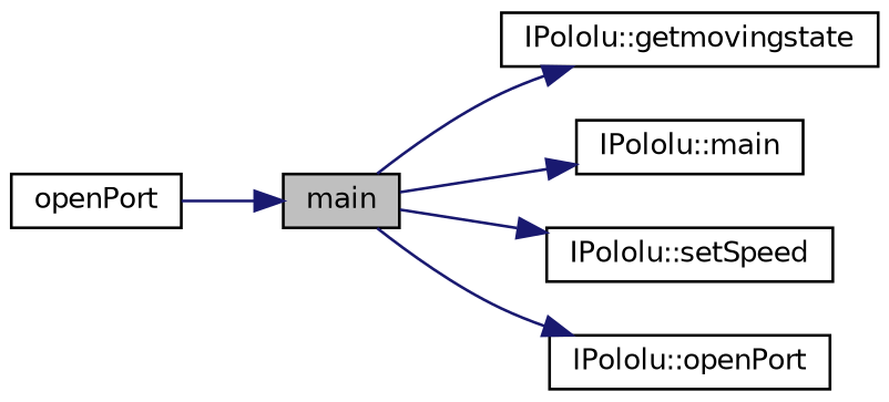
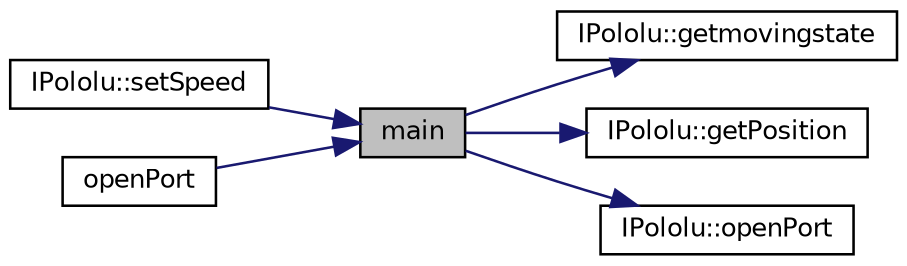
  digraph {
    rankdir=LR
    node [color=black fillcolor=white fontname=Helvetica fontsize=10 shape=record style=filled]
    edge [color=midnightblue fontname=Helvetica fontsize=10 labelfontname=Helvetica labelfontsize=10 style=solid]
    n1 [fillcolor=grey75 fontcolor=black height=0.2 label=main width=0.4]
    n2 [height=0.2 label="IPololu::getmovingstate" width=0.4]
-   n3 [height=0.2 label="IPololu::main" width=0.4]
+   n3 [height=0.2 label="IPololu::getPosition" width=0.4]
    n4 [height=0.2 label="IPololu::setSpeed" width=0.4]
    n5 [height=0.2 label="IPololu::openPort" width=0.4]
    n6 [height=0.2 label=openPort width=0.4]
    n1 -> n2
    n1 -> n3
-   n1 -> n4
+   n4 -> n1
    n1 -> n5
    n6 -> n1
  }
